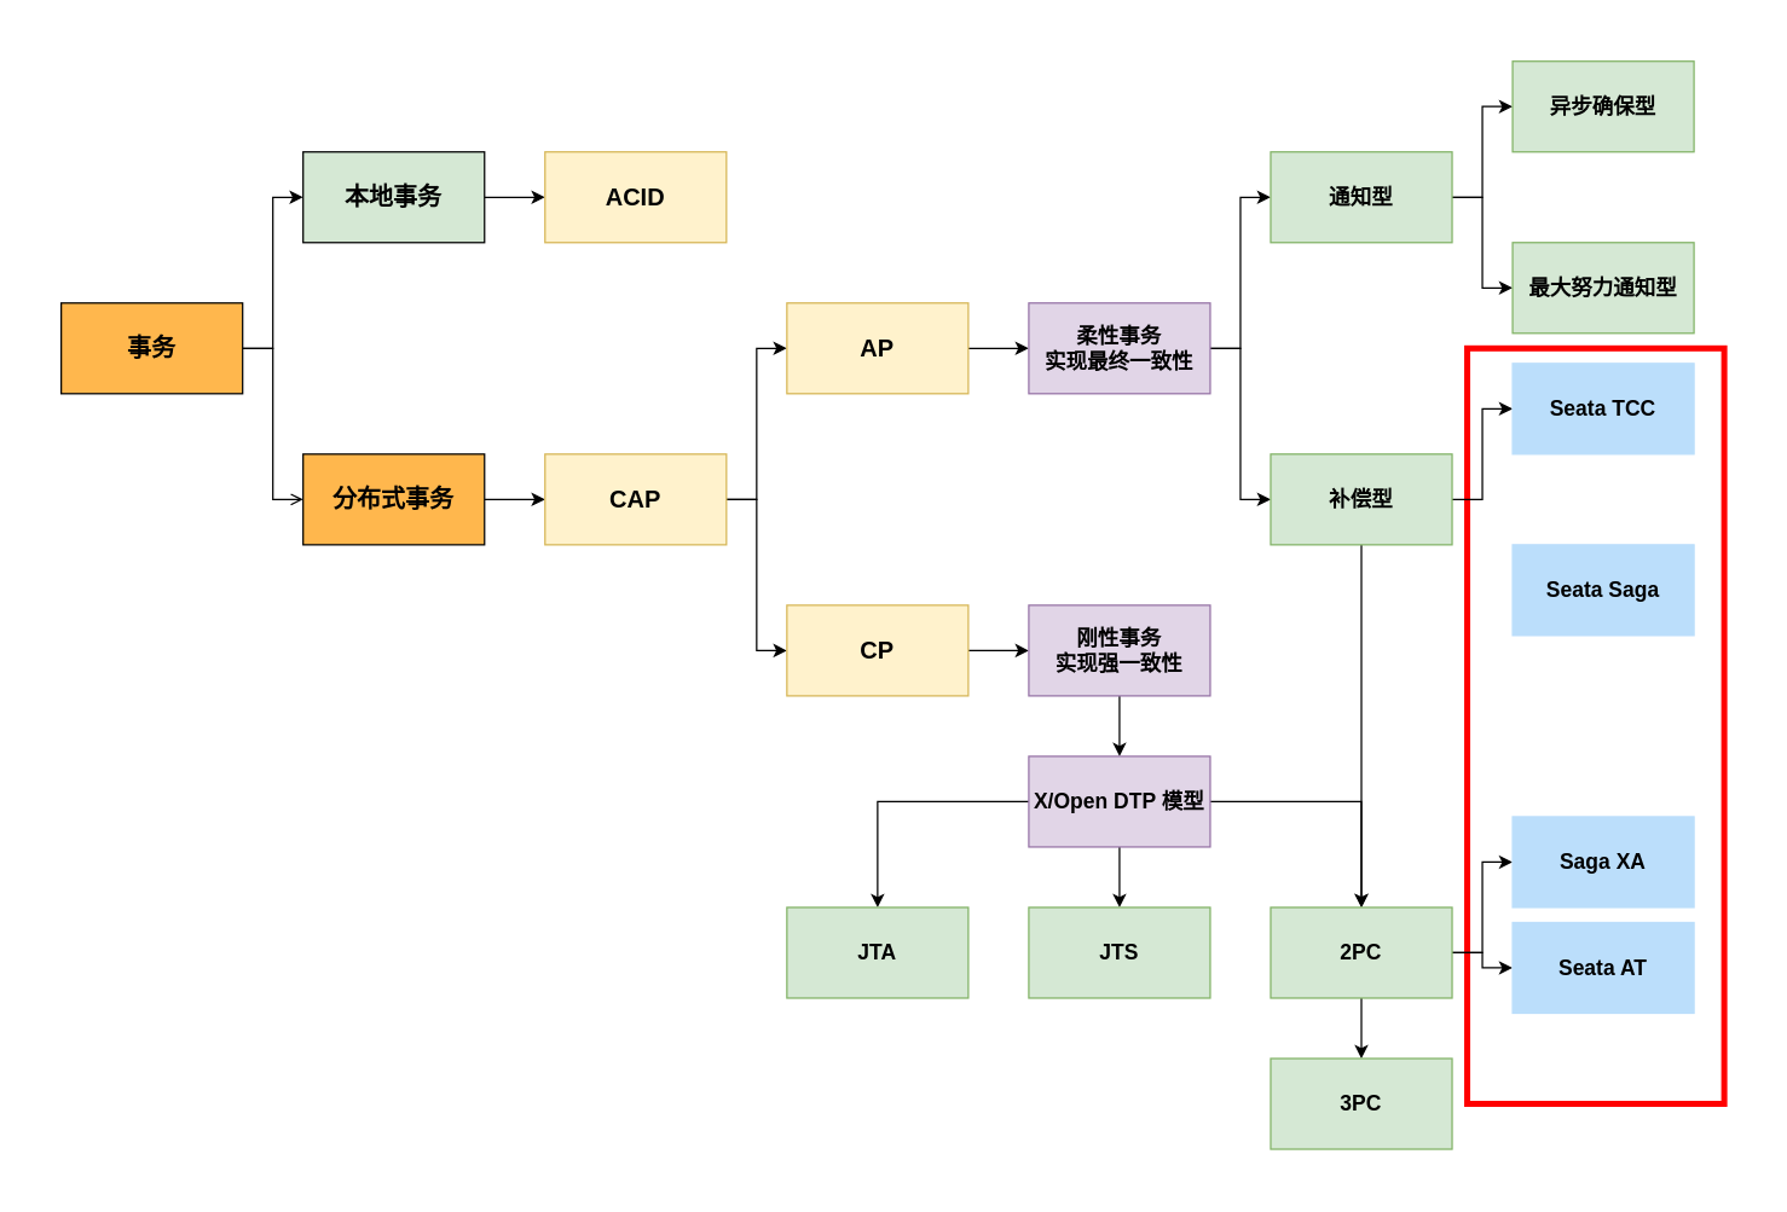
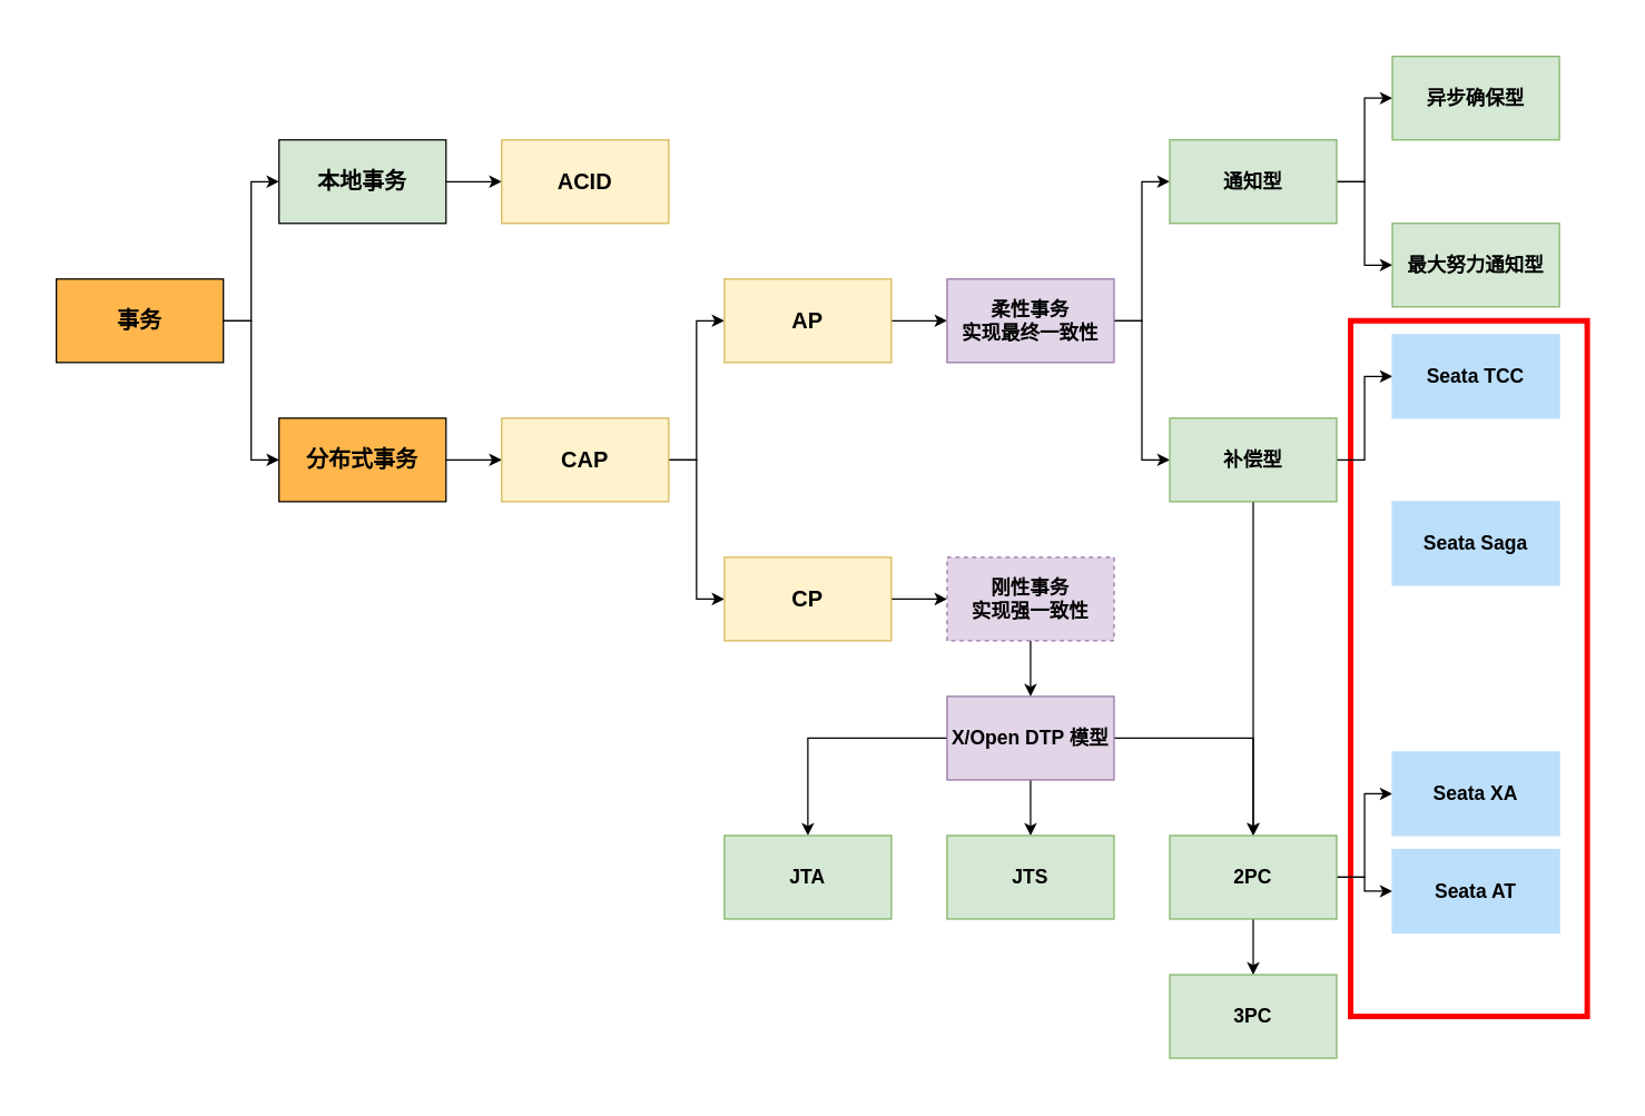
  <mxCell id="0" />
  <mxCell id="1" parent="0" />
  <mxCell id="2" value="" style="rounded=0;whiteSpace=wrap;html=1;fontSize=14;fillColor=none;strokeColor=#FF0000;strokeWidth=4;" parent="1" vertex="1"><mxGeometry x="970" y="230" width="170" height="500" as="geometry" /></mxCell>
  <mxCell id="3" style="edgeStyle=orthogonalEdgeStyle;rounded=0;orthogonalLoop=1;jettySize=auto;html=1;entryX=0;entryY=0.5;entryDx=0;entryDy=0;fontSize=16;" parent="1" source="5" target="9" edge="1"><mxGeometry relative="1" as="geometry" /></mxCell>
- <mxCell id="4" style="edgeStyle=orthogonalEdgeStyle;rounded=0;orthogonalLoop=1;jettySize=auto;html=1;entryX=0;entryY=0.5;entryDx=0;entryDy=0;fontSize=16;endArrow=open;" parent="1" source="5" target="7" edge="1"><mxGeometry relative="1" as="geometry" /></mxCell>
+ <mxCell id="4" style="edgeStyle=orthogonalEdgeStyle;rounded=0;orthogonalLoop=1;jettySize=auto;html=1;entryX=0;entryY=0.5;entryDx=0;entryDy=0;fontSize=16;" parent="1" source="5" target="7" edge="1"><mxGeometry relative="1" as="geometry" /></mxCell>
  <mxCell id="5" value="事务" style="whiteSpace=wrap;html=1;fillColor=#ffb74d;fontStyle=1;fontSize=16;" parent="1" vertex="1"><mxGeometry x="40" y="200" width="120" height="60" as="geometry" /></mxCell>
  <mxCell id="6" style="edgeStyle=orthogonalEdgeStyle;rounded=0;orthogonalLoop=1;jettySize=auto;html=1;fontSize=16;entryX=0;entryY=0.5;entryDx=0;entryDy=0;" parent="1" source="7" target="13" edge="1"><mxGeometry relative="1" as="geometry"><mxPoint x="380" y="330" as="targetPoint" /></mxGeometry></mxCell>
  <mxCell id="7" value="分布式事务" style="whiteSpace=wrap;html=1;fillColor=#ffb74d;fontStyle=1;fontSize=16;" parent="1" vertex="1"><mxGeometry x="200" y="300" width="120" height="60" as="geometry" /></mxCell>
  <mxCell id="8" style="edgeStyle=orthogonalEdgeStyle;rounded=0;orthogonalLoop=1;jettySize=auto;html=1;fontSize=16;" parent="1" source="9" target="10" edge="1"><mxGeometry relative="1" as="geometry" /></mxCell>
  <mxCell id="9" value="本地事务" style="whiteSpace=wrap;html=1;fillColor=#d5e8d4;fontStyle=1;fontSize=16;" parent="1" vertex="1"><mxGeometry x="200" y="100" width="120" height="60" as="geometry" /></mxCell>
  <mxCell id="10" value="ACID" style="whiteSpace=wrap;html=1;fillColor=#fff2cc;fontStyle=1;fontSize=16;strokeColor=#d6b656;" parent="1" vertex="1"><mxGeometry x="360" y="100" width="120" height="60" as="geometry" /></mxCell>
  <mxCell id="11" style="edgeStyle=orthogonalEdgeStyle;rounded=0;orthogonalLoop=1;jettySize=auto;html=1;entryX=0;entryY=0.5;entryDx=0;entryDy=0;fontSize=16;" parent="1" source="13" target="15" edge="1"><mxGeometry relative="1" as="geometry" /></mxCell>
  <mxCell id="12" style="edgeStyle=orthogonalEdgeStyle;rounded=0;orthogonalLoop=1;jettySize=auto;html=1;entryX=0;entryY=0.5;entryDx=0;entryDy=0;fontSize=16;" parent="1" source="13" target="17" edge="1"><mxGeometry relative="1" as="geometry" /></mxCell>
  <mxCell id="13" value="CAP" style="whiteSpace=wrap;html=1;fillColor=#fff2cc;fontStyle=1;fontSize=16;strokeColor=#d6b656;" parent="1" vertex="1"><mxGeometry x="360" y="300" width="120" height="60" as="geometry" /></mxCell>
  <mxCell id="14" style="edgeStyle=orthogonalEdgeStyle;rounded=0;orthogonalLoop=1;jettySize=auto;html=1;fontSize=16;entryX=0;entryY=0.5;entryDx=0;entryDy=0;" parent="1" source="15" target="20" edge="1"><mxGeometry relative="1" as="geometry"><mxPoint x="680" y="230" as="targetPoint" /></mxGeometry></mxCell>
  <mxCell id="15" value="AP" style="whiteSpace=wrap;html=1;fillColor=#fff2cc;fontStyle=1;fontSize=16;strokeColor=#d6b656;" parent="1" vertex="1"><mxGeometry x="520" y="200" width="120" height="60" as="geometry" /></mxCell>
  <mxCell id="16" style="edgeStyle=orthogonalEdgeStyle;rounded=0;orthogonalLoop=1;jettySize=auto;html=1;fontSize=16;" parent="1" source="17" target="22" edge="1"><mxGeometry relative="1" as="geometry" /></mxCell>
  <mxCell id="17" value="CP" style="whiteSpace=wrap;html=1;fillColor=#fff2cc;fontStyle=1;fontSize=16;strokeColor=#d6b656;" parent="1" vertex="1"><mxGeometry x="520" y="400" width="120" height="60" as="geometry" /></mxCell>
  <mxCell id="18" style="edgeStyle=orthogonalEdgeStyle;rounded=0;orthogonalLoop=1;jettySize=auto;html=1;fontSize=14;entryX=0;entryY=0.5;entryDx=0;entryDy=0;" parent="1" source="20" target="29" edge="1"><mxGeometry relative="1" as="geometry"><mxPoint x="840" y="230" as="targetPoint" /></mxGeometry></mxCell>
  <mxCell id="19" style="edgeStyle=orthogonalEdgeStyle;rounded=0;orthogonalLoop=1;jettySize=auto;html=1;entryX=0;entryY=0.5;entryDx=0;entryDy=0;fontSize=14;" parent="1" source="20" target="32" edge="1"><mxGeometry relative="1" as="geometry" /></mxCell>
  <mxCell id="20" value="柔性事务&lt;br style=&quot;font-size: 14px;&quot;&gt;实现最终一致性" style="whiteSpace=wrap;html=1;fillColor=#e1d5e7;fontStyle=1;fontSize=14;strokeColor=#9673a6;" parent="1" vertex="1"><mxGeometry x="680" y="200" width="120" height="60" as="geometry" /></mxCell>
  <mxCell id="21" style="edgeStyle=orthogonalEdgeStyle;rounded=0;orthogonalLoop=1;jettySize=auto;html=1;entryX=0.5;entryY=0;entryDx=0;entryDy=0;fontSize=14;" parent="1" source="22" target="26" edge="1"><mxGeometry relative="1" as="geometry" /></mxCell>
- <mxCell id="22" value="刚性事务&lt;br style=&quot;font-size: 14px;&quot;&gt;实现强一致性" style="whiteSpace=wrap;html=1;fillColor=#e1d5e7;fontStyle=1;fontSize=14;strokeColor=#9673a6;" parent="1" vertex="1"><mxGeometry x="680" y="400" width="120" height="60" as="geometry" /></mxCell>
+ <mxCell id="22" value="刚性事务&lt;br style=&quot;font-size: 14px;&quot;&gt;实现强一致性" style="whiteSpace=wrap;html=1;fillColor=#e1d5e7;fontStyle=1;fontSize=14;strokeColor=#9673a6;dashed=1;" parent="1" vertex="1"><mxGeometry x="680" y="400" width="120" height="60" as="geometry" /></mxCell>
  <mxCell id="23" style="edgeStyle=orthogonalEdgeStyle;rounded=0;orthogonalLoop=1;jettySize=auto;html=1;entryX=0.5;entryY=0;entryDx=0;entryDy=0;fontSize=14;" parent="1" source="26" target="41" edge="1"><mxGeometry relative="1" as="geometry" /></mxCell>
  <mxCell id="24" style="edgeStyle=orthogonalEdgeStyle;rounded=0;orthogonalLoop=1;jettySize=auto;html=1;entryX=0.5;entryY=0;entryDx=0;entryDy=0;fontSize=14;" parent="1" source="26" target="37" edge="1"><mxGeometry relative="1" as="geometry" /></mxCell>
  <mxCell id="25" style="edgeStyle=orthogonalEdgeStyle;rounded=0;orthogonalLoop=1;jettySize=auto;html=1;fontSize=14;" parent="1" source="26" target="42" edge="1"><mxGeometry relative="1" as="geometry" /></mxCell>
  <mxCell id="26" value="X/Open DTP 模型" style="whiteSpace=wrap;html=1;fillColor=#e1d5e7;fontStyle=1;fontSize=14;strokeColor=#9673a6;" parent="1" vertex="1"><mxGeometry x="680" y="500" width="120" height="60" as="geometry" /></mxCell>
  <mxCell id="27" style="edgeStyle=orthogonalEdgeStyle;rounded=0;orthogonalLoop=1;jettySize=auto;html=1;fontSize=14;entryX=0;entryY=0.5;entryDx=0;entryDy=0;" parent="1" source="29" target="35" edge="1"><mxGeometry relative="1" as="geometry"><mxPoint x="1030" y="130" as="targetPoint" /></mxGeometry></mxCell>
  <mxCell id="28" style="edgeStyle=orthogonalEdgeStyle;rounded=0;orthogonalLoop=1;jettySize=auto;html=1;fontSize=14;" parent="1" source="29" target="36" edge="1"><mxGeometry relative="1" as="geometry" /></mxCell>
  <mxCell id="29" value="通知型" style="whiteSpace=wrap;html=1;fillColor=#d5e8d4;fontStyle=1;fontSize=14;strokeColor=#82b366;" parent="1" vertex="1"><mxGeometry x="840" y="100" width="120" height="60" as="geometry" /></mxCell>
  <mxCell id="30" style="edgeStyle=orthogonalEdgeStyle;rounded=0;orthogonalLoop=1;jettySize=auto;html=1;fontSize=14;entryX=0;entryY=0.5;entryDx=0;entryDy=0;" parent="1" source="32" target="33" edge="1"><mxGeometry relative="1" as="geometry"><mxPoint x="1020" y="330" as="targetPoint" /></mxGeometry></mxCell>
  <mxCell id="31" style="edgeStyle=orthogonalEdgeStyle;rounded=0;orthogonalLoop=1;jettySize=auto;html=1;fontSize=14;" parent="1" source="32" target="41" edge="1"><mxGeometry relative="1" as="geometry" /></mxCell>
  <mxCell id="32" value="补偿型" style="whiteSpace=wrap;html=1;fillColor=#d5e8d4;fontStyle=1;fontSize=14;strokeColor=#82b366;" parent="1" vertex="1"><mxGeometry x="840" y="300" width="120" height="60" as="geometry" /></mxCell>
  <mxCell id="33" value="Seata TCC" style="whiteSpace=wrap;html=1;fontStyle=1;fontSize=14;fillColor=#bbdefb;strokeColor=#BBDEFB;" parent="1" vertex="1"><mxGeometry x="1000" y="240" width="120" height="60" as="geometry" /></mxCell>
  <mxCell id="34" value="Seata Saga" style="whiteSpace=wrap;html=1;fontStyle=1;fontSize=14;fillColor=#BBDEFB;strokeColor=#BBDEFB;" parent="1" vertex="1"><mxGeometry x="1000" y="360" width="120" height="60" as="geometry" /></mxCell>
  <mxCell id="35" value="异步确保型" style="whiteSpace=wrap;html=1;fillColor=#d5e8d4;fontStyle=1;fontSize=14;strokeColor=#82b366;" parent="1" vertex="1"><mxGeometry x="1000" y="40" width="120" height="60" as="geometry" /></mxCell>
  <mxCell id="36" value="最大努力通知型" style="whiteSpace=wrap;html=1;fillColor=#d5e8d4;fontStyle=1;fontSize=14;strokeColor=#82b366;" parent="1" vertex="1"><mxGeometry x="1000" y="160" width="120" height="60" as="geometry" /></mxCell>
  <mxCell id="37" value="JTA" style="whiteSpace=wrap;html=1;fillColor=#d5e8d4;fontStyle=1;fontSize=14;strokeColor=#82b366;" parent="1" vertex="1"><mxGeometry x="520" y="600" width="120" height="60" as="geometry" /></mxCell>
  <mxCell id="38" style="edgeStyle=orthogonalEdgeStyle;rounded=0;orthogonalLoop=1;jettySize=auto;html=1;fontSize=14;" parent="1" source="41" target="43" edge="1"><mxGeometry relative="1" as="geometry" /></mxCell>
  <mxCell id="39" style="edgeStyle=orthogonalEdgeStyle;rounded=0;orthogonalLoop=1;jettySize=auto;html=1;entryX=0;entryY=0.5;entryDx=0;entryDy=0;fontSize=14;" parent="1" source="41" target="44" edge="1"><mxGeometry relative="1" as="geometry" /></mxCell>
  <mxCell id="40" style="edgeStyle=orthogonalEdgeStyle;rounded=0;orthogonalLoop=1;jettySize=auto;html=1;entryX=0;entryY=0.5;entryDx=0;entryDy=0;fontSize=14;" parent="1" source="41" target="45" edge="1"><mxGeometry relative="1" as="geometry" /></mxCell>
  <mxCell id="41" value="2PC" style="whiteSpace=wrap;html=1;fillColor=#d5e8d4;fontStyle=1;fontSize=14;strokeColor=#82b366;" parent="1" vertex="1"><mxGeometry x="840" y="600" width="120" height="60" as="geometry" /></mxCell>
  <mxCell id="42" value="JTS" style="whiteSpace=wrap;html=1;fillColor=#d5e8d4;fontStyle=1;fontSize=14;strokeColor=#82b366;" parent="1" vertex="1"><mxGeometry x="680" y="600" width="120" height="60" as="geometry" /></mxCell>
  <mxCell id="43" value="3PC" style="whiteSpace=wrap;html=1;fillColor=#d5e8d4;fontStyle=1;fontSize=14;strokeColor=#82b366;" parent="1" vertex="1"><mxGeometry x="840" y="700" width="120" height="60" as="geometry" /></mxCell>
- <mxCell id="44" value="Saga XA" style="whiteSpace=wrap;html=1;fontStyle=1;fontSize=14;fillColor=#BBDEFB;strokeColor=#BBDEFB;" parent="1" vertex="1"><mxGeometry x="1000" y="540" width="120" height="60" as="geometry" /></mxCell>
+ <mxCell id="44" value="Seata XA" style="whiteSpace=wrap;html=1;fontStyle=1;fontSize=14;fillColor=#BBDEFB;strokeColor=#BBDEFB;" parent="1" vertex="1"><mxGeometry x="1000" y="540" width="120" height="60" as="geometry" /></mxCell>
  <mxCell id="45" value="Seata AT" style="whiteSpace=wrap;html=1;fontStyle=1;fontSize=14;fillColor=#BBDEFB;strokeColor=#BBDEFB;" parent="1" vertex="1"><mxGeometry x="1000" y="610" width="120" height="60" as="geometry" /></mxCell>
  <mxCell id="46" value="nxt" style="text;html=1;align=center;verticalAlign=middle;resizable=0;points=[];autosize=1;fontSize=14;fontColor=#FFFFFF;" parent="1" vertex="1"><mxGeometry x="20" y="20" width="30" height="20" as="geometry" /></mxCell>
  <mxCell id="47" value="nxt" style="text;html=1;align=center;verticalAlign=middle;resizable=0;points=[];autosize=1;fontSize=14;fontColor=#FFFFFF;" parent="1" vertex="1"><mxGeometry x="1130" y="760" width="30" height="20" as="geometry" /></mxCell>
